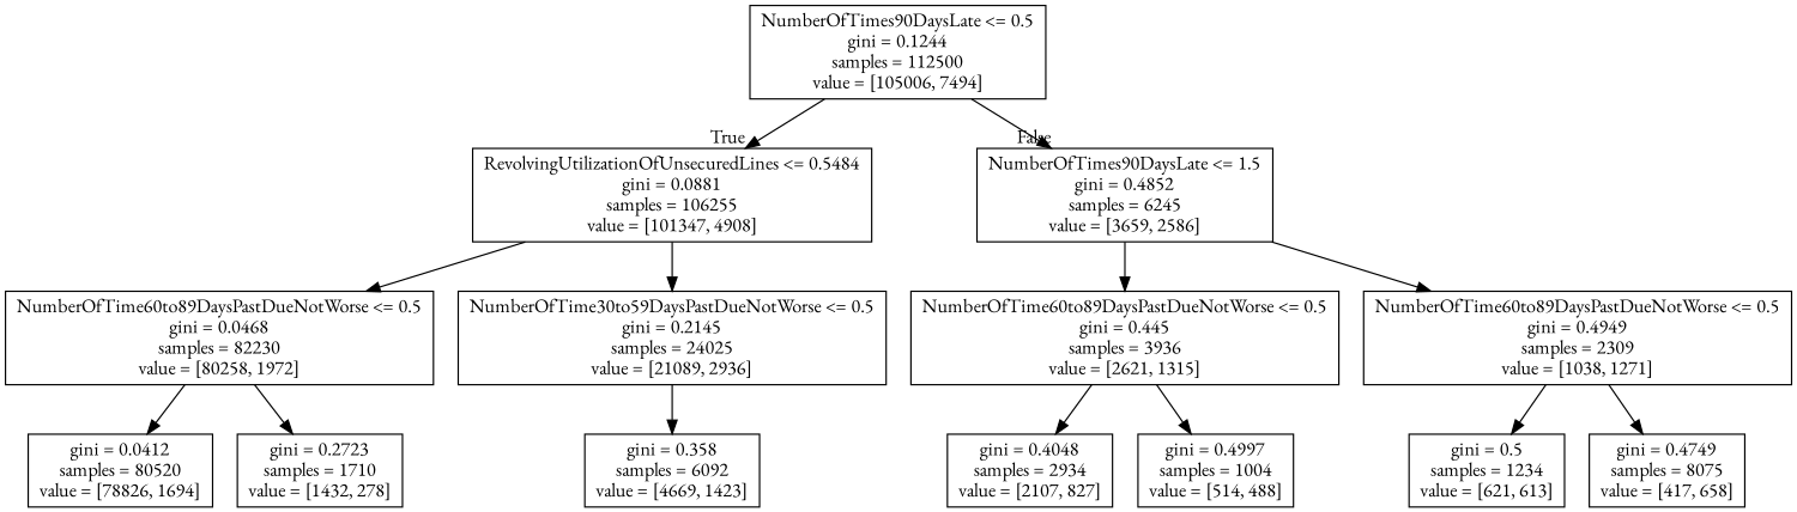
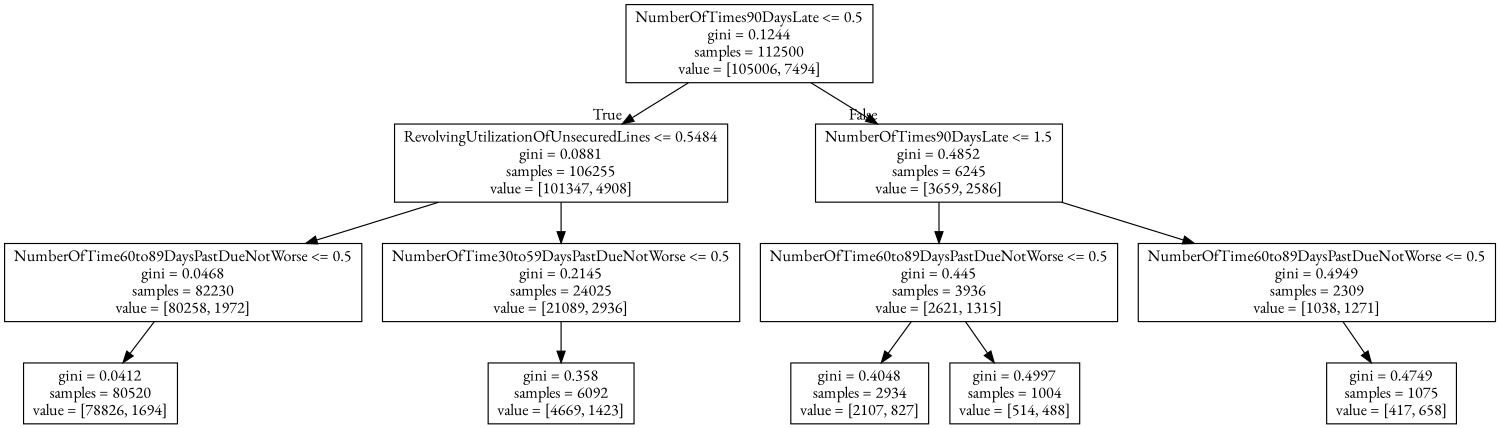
  digraph {
    fontname="EB Garamond"
    node [fontname="EB Garamond" shape=box]
    edge [fontname="EB Garamond"]
    n1 [label="NumberOfTimes90DaysLate <= 0.5\ngini = 0.1244\nsamples = 112500\nvalue = [105006, 7494]"]
    n2 [label="RevolvingUtilizationOfUnsecuredLines <= 0.5484\ngini = 0.0881\nsamples = 106255\nvalue = [101347, 4908]"]
    n3 [label="NumberOfTimes90DaysLate <= 1.5\ngini = 0.4852\nsamples = 6245\nvalue = [3659, 2586]"]
    n4 [label="NumberOfTime60to89DaysPastDueNotWorse <= 0.5\ngini = 0.0468\nsamples = 82230\nvalue = [80258, 1972]"]
    n5 [label="NumberOfTime30to59DaysPastDueNotWorse <= 0.5\ngini = 0.2145\nsamples = 24025\nvalue = [21089, 2936]"]
    n6 [label="NumberOfTime60to89DaysPastDueNotWorse <= 0.5\ngini = 0.445\nsamples = 3936\nvalue = [2621, 1315]"]
    n7 [label="NumberOfTime60to89DaysPastDueNotWorse <= 0.5\ngini = 0.4949\nsamples = 2309\nvalue = [1038, 1271]"]
    n8 [label="gini = 0.0412\nsamples = 80520\nvalue = [78826, 1694]"]
-   n9 [label="gini = 0.2723\nsamples = 1710\nvalue = [1432, 278]"]
    n10 [label="gini = 0.358\nsamples = 6092\nvalue = [4669, 1423]"]
    n11 [label="gini = 0.4048\nsamples = 2934\nvalue = [2107, 827]"]
    n12 [label="gini = 0.4997\nsamples = 1004\nvalue = [514, 488]"]
-   n13 [label="gini = 0.5\nsamples = 1234\nvalue = [621, 613]"]
-   n14 [label="gini = 0.4749\nsamples = 8075\nvalue = [417, 658]"]
+   n14 [label="gini = 0.4749\nsamples = 1075\nvalue = [417, 658]"]
    n1 -> n2 [headlabel=True labelangle=45 labeldistance=2.5]
    n1 -> n3 [headlabel=False labelangle=-45 labeldistance=2.5]
    n2 -> n4
    n2 -> n5
    n3 -> n6
    n3 -> n7
    n4 -> n8
-   n4 -> n9
    n5 -> n10
    n6 -> n11
    n6 -> n12
-   n7 -> n13
    n7 -> n14
  }
